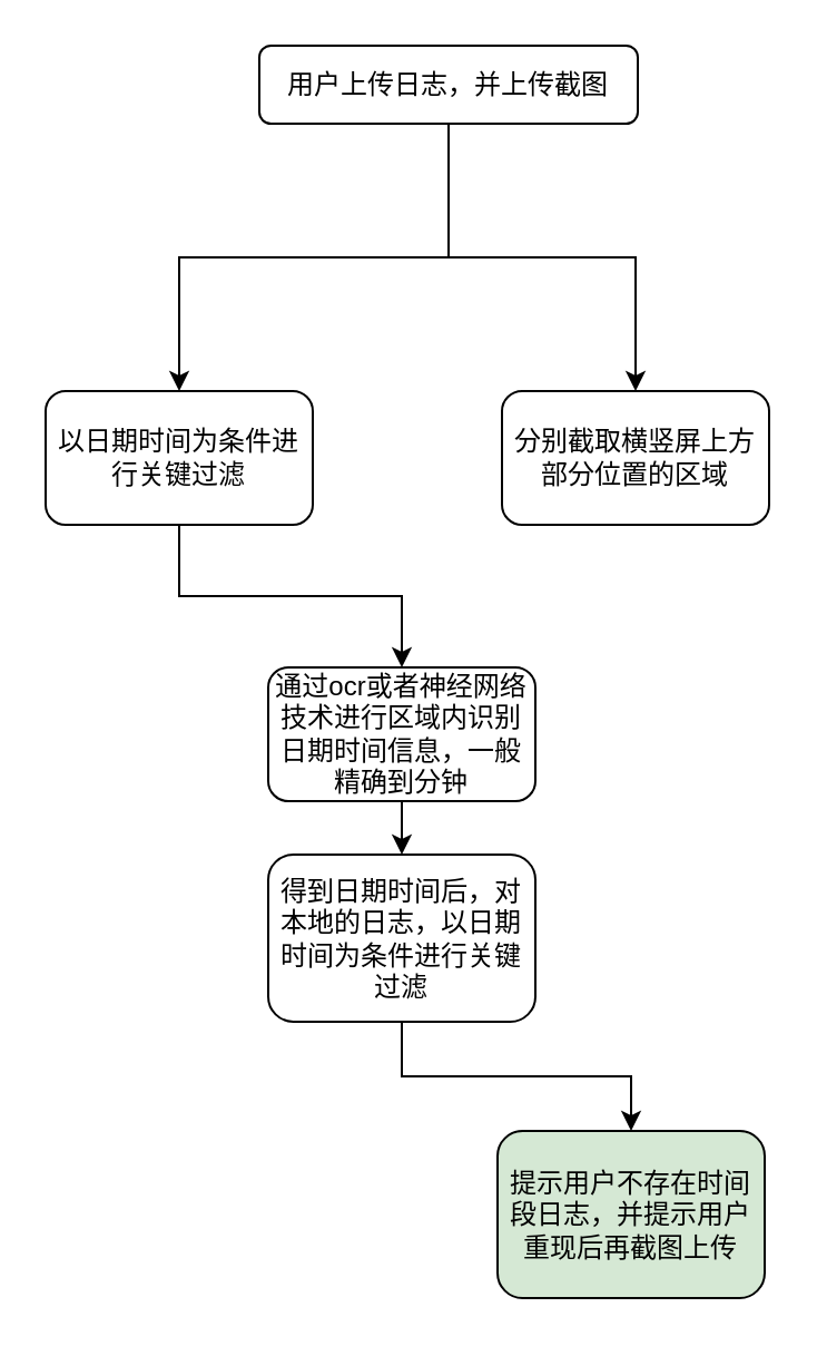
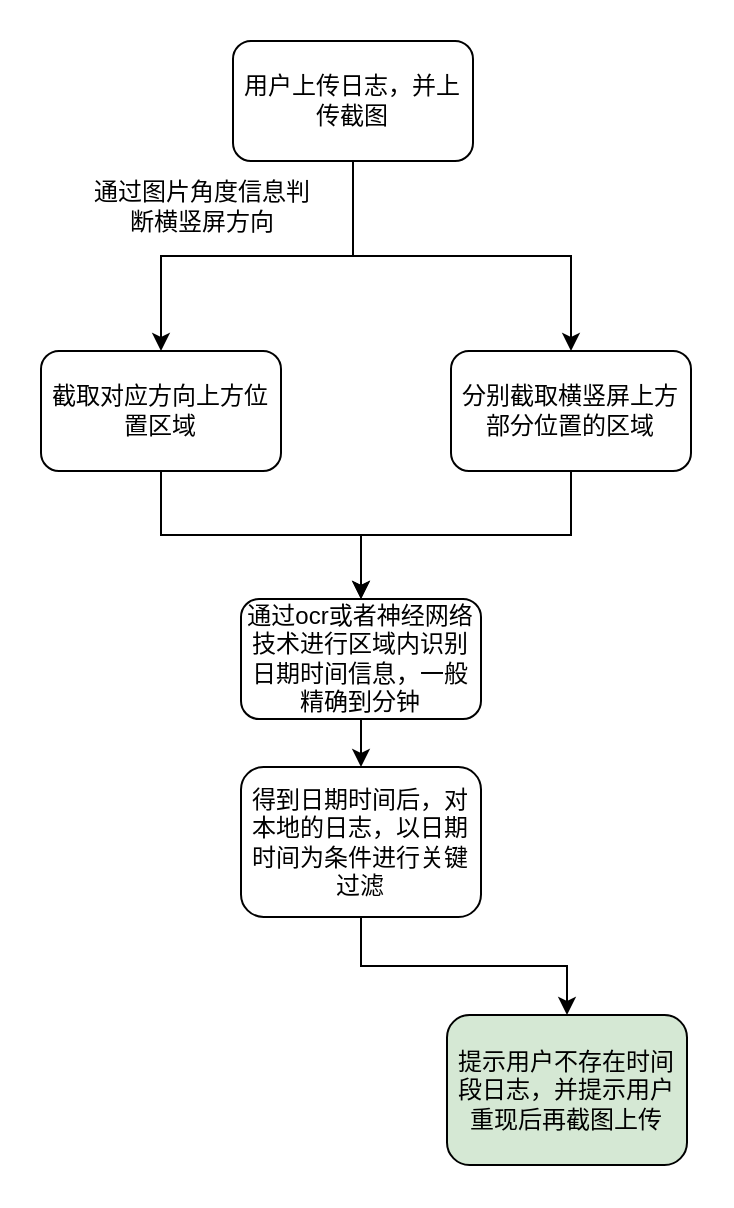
  <mxCell id="0" />
  <mxCell id="1" parent="0" />
  <mxCell id="2" style="edgeStyle=orthogonalEdgeStyle;rounded=0;orthogonalLoop=1;jettySize=auto;html=1;exitX=0.5;exitY=1;exitDx=0;exitDy=0;" edge="1" parent="1" source="4" target="6"><mxGeometry relative="1" as="geometry" /></mxCell>
  <mxCell id="3" style="edgeStyle=orthogonalEdgeStyle;rounded=0;orthogonalLoop=1;jettySize=auto;html=1;exitX=0.5;exitY=1;exitDx=0;exitDy=0;" edge="1" parent="1" source="4" target="8"><mxGeometry relative="1" as="geometry" /></mxCell>
- <mxCell id="4" value="用户上传日志，并上传截图" style="rounded=1;whiteSpace=wrap;html=1;" vertex="1" parent="1"><mxGeometry x="116" y="20" width="170" height="35" as="geometry" /></mxCell>
+ <mxCell id="4" value="用户上传日志，并上传截图" style="rounded=1;whiteSpace=wrap;html=1;" vertex="1" parent="1"><mxGeometry x="116" y="20" width="120" height="60" as="geometry" /></mxCell>
  <mxCell id="5" style="edgeStyle=orthogonalEdgeStyle;rounded=0;orthogonalLoop=1;jettySize=auto;html=1;exitX=0.5;exitY=1;exitDx=0;exitDy=0;" edge="1" parent="1" source="6" target="11"><mxGeometry relative="1" as="geometry" /></mxCell>
- <mxCell id="6" value="以日期时间为条件进行关键过滤" style="rounded=1;whiteSpace=wrap;html=1;" vertex="1" parent="1"><mxGeometry x="20" y="175" width="120" height="60" as="geometry" /></mxCell>
+ <mxCell id="6" value="截取对应方向上方位置区域" style="rounded=1;whiteSpace=wrap;html=1;" vertex="1" parent="1"><mxGeometry x="20" y="175" width="120" height="60" as="geometry" /></mxCell>
+ <mxCell id="7" style="edgeStyle=orthogonalEdgeStyle;rounded=0;orthogonalLoop=1;jettySize=auto;html=1;exitX=0.5;exitY=1;exitDx=0;exitDy=0;" edge="1" parent="1" source="8" target="11"><mxGeometry relative="1" as="geometry" /></mxCell>
  <mxCell id="8" value="分别截取横竖屏上方部分位置的区域" style="rounded=1;whiteSpace=wrap;html=1;" vertex="1" parent="1"><mxGeometry x="225" y="175" width="120" height="60" as="geometry" /></mxCell>
+ <mxCell id="9" value="通过图片角度信息判断横竖屏方向" style="text;html=1;strokeColor=none;fillColor=none;align=center;verticalAlign=middle;whiteSpace=wrap;rounded=0;" vertex="1" parent="1"><mxGeometry x="46" y="88" width="110" height="30" as="geometry" /></mxCell>
  <mxCell id="10" style="edgeStyle=orthogonalEdgeStyle;rounded=0;orthogonalLoop=1;jettySize=auto;html=1;exitX=0.5;exitY=1;exitDx=0;exitDy=0;" edge="1" parent="1" source="11" target="13"><mxGeometry relative="1" as="geometry" /></mxCell>
  <mxCell id="11" value="通过ocr或者神经网络技术进行区域内识别日期时间信息，一般精确到分钟" style="rounded=1;whiteSpace=wrap;html=1;" vertex="1" parent="1"><mxGeometry x="120" y="299" width="120" height="60" as="geometry" /></mxCell>
  <mxCell id="12" style="edgeStyle=orthogonalEdgeStyle;rounded=0;orthogonalLoop=1;jettySize=auto;html=1;exitX=0.5;exitY=1;exitDx=0;exitDy=0;" edge="1" parent="1" source="13" target="14"><mxGeometry relative="1" as="geometry" /></mxCell>
  <mxCell id="13" value="得到日期时间后，对本地的日志，以日期时间为条件进行关键过滤" style="rounded=1;whiteSpace=wrap;html=1;" vertex="1" parent="1"><mxGeometry x="120" y="383" width="120" height="75" as="geometry" /></mxCell>
  <mxCell id="14" value="提示用户不存在时间段日志，并提示用户重现后再截图上传" style="rounded=1;whiteSpace=wrap;html=1;fillColor=#d5e8d4;" vertex="1" parent="1"><mxGeometry x="223" y="507" width="120" height="75" as="geometry" /></mxCell>
